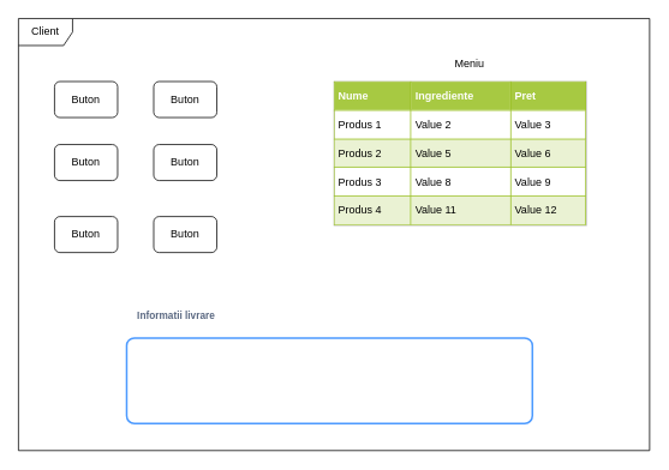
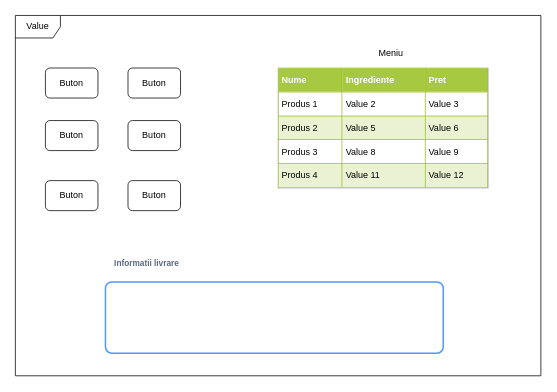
  <mxCell id="0" />
  <mxCell id="1" parent="0" />
- <mxCell id="2" value="Client" style="shape=umlFrame;whiteSpace=wrap;html=1;" vertex="1" parent="1"><mxGeometry x="20" y="20" width="700" height="480" as="geometry" /></mxCell>
+ <mxCell id="2" value="Value" style="shape=umlFrame;whiteSpace=wrap;html=1;" vertex="1" parent="1"><mxGeometry x="20" y="20" width="700" height="480" as="geometry" /></mxCell>
  <mxCell id="3" value="&lt;table border=&quot;1&quot; width=&quot;100%&quot; cellpadding=&quot;4&quot; style=&quot;width: 100% ; height: 100% ; border-collapse: collapse&quot;&gt;&lt;tbody&gt;&lt;tr style=&quot;background-color: #a7c942 ; color: #ffffff ; border: 1px solid #98bf21&quot;&gt;&lt;th align=&quot;left&quot;&gt;Nume&lt;/th&gt;&lt;th align=&quot;left&quot;&gt;Ingrediente&lt;/th&gt;&lt;th align=&quot;left&quot;&gt;Pret&lt;/th&gt;&lt;/tr&gt;&lt;tr style=&quot;border: 1px solid #98bf21&quot;&gt;&lt;td&gt;Produs 1&lt;/td&gt;&lt;td&gt;Value 2&lt;/td&gt;&lt;td&gt;Value 3&lt;/td&gt;&lt;/tr&gt;&lt;tr style=&quot;background-color: #eaf2d3 ; border: 1px solid #98bf21&quot;&gt;&lt;td&gt;Produs 2&lt;/td&gt;&lt;td&gt;Value 5&lt;/td&gt;&lt;td&gt;Value 6&lt;/td&gt;&lt;/tr&gt;&lt;tr style=&quot;border: 1px solid #98bf21&quot;&gt;&lt;td&gt;Produs 3&lt;/td&gt;&lt;td&gt;Value 8&lt;/td&gt;&lt;td&gt;Value 9&lt;/td&gt;&lt;/tr&gt;&lt;tr style=&quot;background-color: #eaf2d3 ; border: 1px solid #98bf21&quot;&gt;&lt;td&gt;Produs 4&lt;/td&gt;&lt;td&gt;Value 11&lt;/td&gt;&lt;td&gt;Value 12&lt;/td&gt;&lt;/tr&gt;&lt;/tbody&gt;&lt;/table&gt;" style="text;html=1;strokeColor=#c0c0c0;fillColor=#ffffff;overflow=fill;rounded=0;" vertex="1" parent="1"><mxGeometry x="370" y="90" width="280" height="160" as="geometry" /></mxCell>
  <mxCell id="4" value="Meniu" style="text;html=1;align=center;verticalAlign=middle;resizable=0;points=[];;autosize=1;" vertex="1" parent="1"><mxGeometry x="495" y="60" width="50" height="20" as="geometry" /></mxCell>
  <mxCell id="5" value="Buton" style="rounded=1;whiteSpace=wrap;html=1;" vertex="1" parent="1"><mxGeometry x="60" y="90" width="70" height="40" as="geometry" /></mxCell>
  <mxCell id="6" value="Buton" style="rounded=1;whiteSpace=wrap;html=1;" vertex="1" parent="1"><mxGeometry x="60" y="160" width="70" height="40" as="geometry" /></mxCell>
  <mxCell id="7" value="Buton" style="rounded=1;whiteSpace=wrap;html=1;" vertex="1" parent="1"><mxGeometry x="60" y="240" width="70" height="40" as="geometry" /></mxCell>
  <mxCell id="8" value="Buton" style="rounded=1;whiteSpace=wrap;html=1;" vertex="1" parent="1"><mxGeometry x="170" y="90" width="70" height="40" as="geometry" /></mxCell>
  <mxCell id="9" value="Buton" style="rounded=1;whiteSpace=wrap;html=1;" vertex="1" parent="1"><mxGeometry x="170" y="160" width="70" height="40" as="geometry" /></mxCell>
  <mxCell id="10" value="Buton" style="rounded=1;whiteSpace=wrap;html=1;" vertex="1" parent="1"><mxGeometry x="170" y="240" width="70" height="40" as="geometry" /></mxCell>
  <mxCell id="11" value="Informatii livrare" style="fillColor=none;strokeColor=none;html=1;fontSize=11;fontStyle=0;align=left;fontColor=#596780;fontStyle=1;fontSize=11" vertex="1" parent="1"><mxGeometry x="150" y="340" width="240" height="20" as="geometry" /></mxCell>
  <mxCell id="12" value="" style="rounded=1;arcSize=9;align=left;spacingLeft=5;strokeColor=#4C9AFF;html=1;strokeWidth=2;fontSize=12" vertex="1" parent="1"><mxGeometry x="140" y="375" width="450" height="95" as="geometry" /></mxCell>
